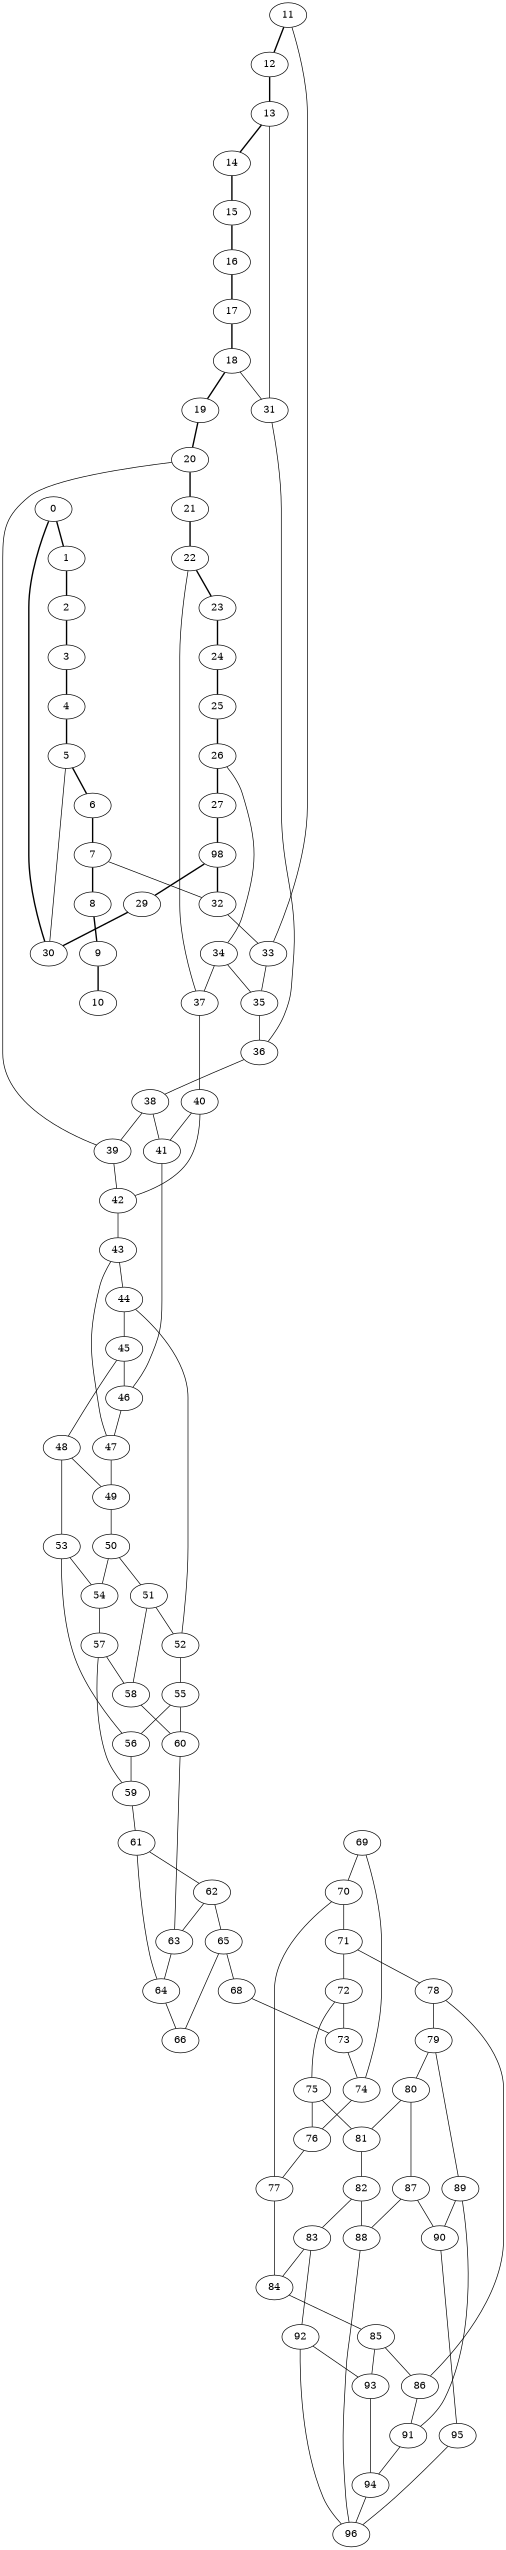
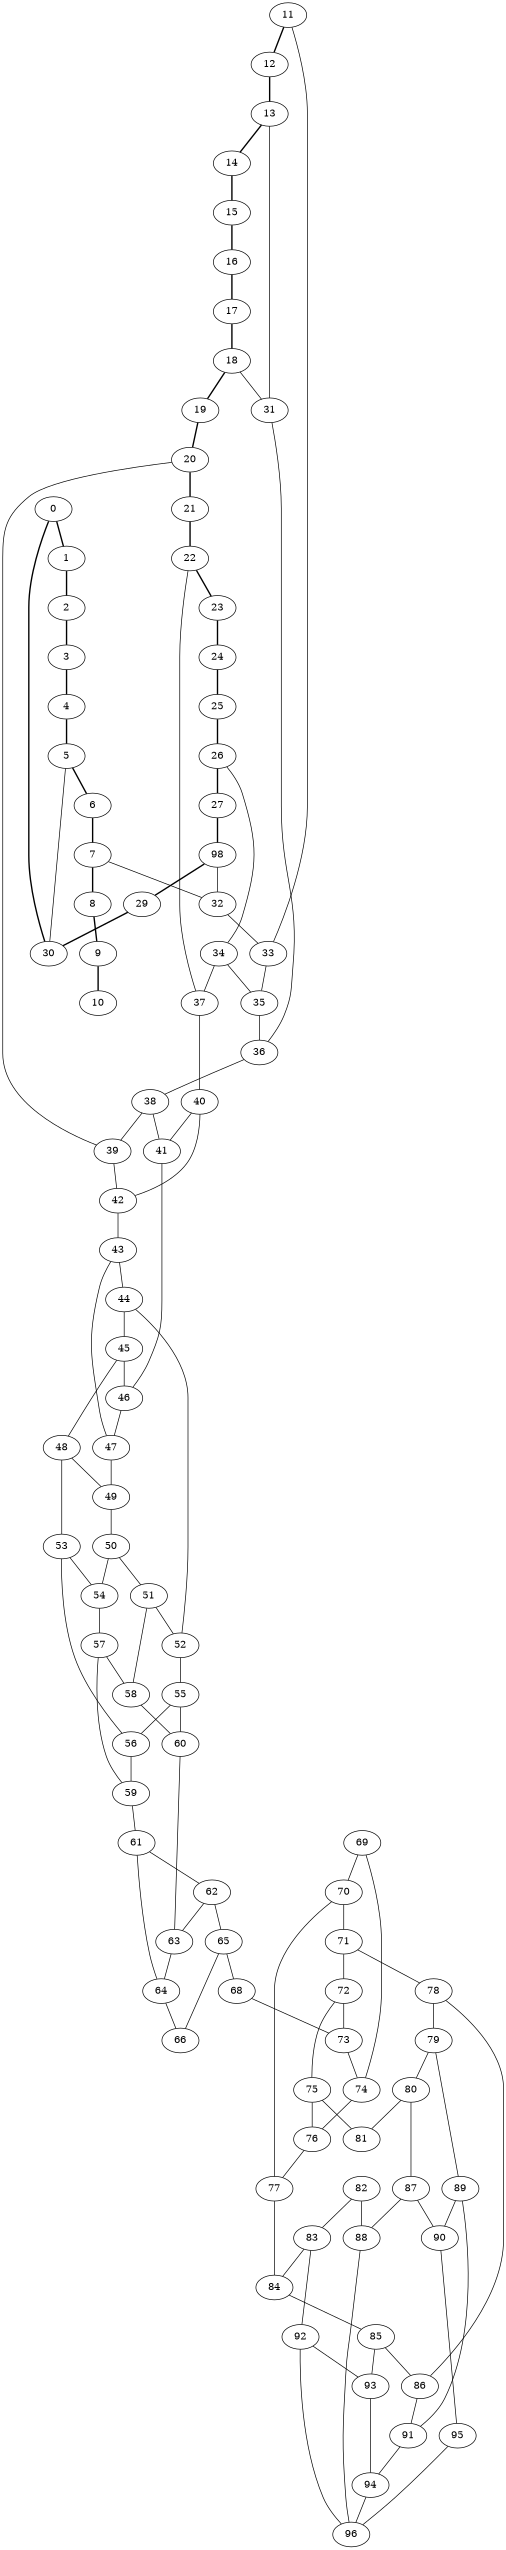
  graph {
    0
    1
    30
    2
    3
    4
    5
    6
    7
    8
    32
    9
    33
    10
    35
    11
    12
    13
    14
    31
    36
    15
    16
    38
    17
    18
    19
    20
    21
    39
    22
    42
    23
    37
    43
    24
    40
    25
    41
    26
    27
    34
    n43 [label=98]
    29
    46
    47
    44
    49
    45
    52
    48
    55
    50
    53
    56
    60
    54
    51
    57
    59
    58
    63
    61
    64
    62
    65
    66
    68
    73
    74
    69
    70
    71
    77
    76
    72
    78
    84
    75
    79
    86
    85
    81
    80
    89
    91
    82
    88
    83
    93
    87
    90
    94
    95
    96
    92
    0 -- 1 [style=bold]
    0 -- 30 [style=bold]
    1 -- 2 [style=bold]
    2 -- 3 [style=bold]
    3 -- 4 [style=bold]
    4 -- 5 [style=bold]
    5 -- 30
    5 -- 6 [style=bold]
    6 -- 7 [style=bold]
    7 -- 8 [style=bold]
    7 -- 32
    8 -- 9 [style=bold]
    32 -- 33
    9 -- 10 [style=bold]
    33 -- 35
    35 -- 36
    11 -- 33
    11 -- 12 [style=bold]
    12 -- 13 [style=bold]
    13 -- 14 [style=bold]
    13 -- 31
    14 -- 15 [style=bold]
    31 -- 36
    36 -- 38
    15 -- 16 [style=bold]
    16 -- 17 [style=bold]
    38 -- 39
    38 -- 41
    17 -- 18 [style=bold]
    18 -- 31
    18 -- 19 [style=bold]
    19 -- 20 [style=bold]
    20 -- 21 [style=bold]
    20 -- 39
    21 -- 22 [style=bold]
    39 -- 42
    22 -- 23 [style=bold]
    22 -- 37
    42 -- 43
    23 -- 24 [style=bold]
    37 -- 40
    43 -- 47
    43 -- 44
    24 -- 25 [style=bold]
    40 -- 42
    40 -- 41
    25 -- 26 [style=bold]
    41 -- 46
    26 -- 27 [style=bold]
    26 -- 34
    27 -- n43 [style=bold]
    34 -- 35
    34 -- 37
-   n43 -- 32 [style=bold]
+   n43 -- 32
    n43 -- 29 [style=bold]
    29 -- 30 [style=bold]
    46 -- 47
    47 -- 49
    44 -- 45
    44 -- 52
    49 -- 50
    45 -- 46
    45 -- 48
    52 -- 55
    48 -- 49
    48 -- 53
    55 -- 56
    55 -- 60
    50 -- 54
    50 -- 51
    53 -- 56
    53 -- 54
    56 -- 59
    60 -- 63
    54 -- 57
    51 -- 52
    51 -- 58
    57 -- 59
    57 -- 58
    59 -- 61
    58 -- 60
    63 -- 64
    61 -- 64
    61 -- 62
    64 -- 66
    62 -- 63
    62 -- 65
    65 -- 66
    65 -- 68
    68 -- 73
    73 -- 74
    74 -- 76
    69 -- 74
    69 -- 70
    70 -- 71
    70 -- 77
    71 -- 72
    71 -- 78
    77 -- 84
    76 -- 77
    72 -- 73
    72 -- 75
    78 -- 79
    78 -- 86
    84 -- 85
    75 -- 76
    75 -- 81
    79 -- 80
    79 -- 89
    86 -- 91
    85 -- 86
    85 -- 93
-   81 -- 82
    80 -- 81
    80 -- 87
    89 -- 91
    89 -- 90
    91 -- 94
    82 -- 88
    82 -- 83
    88 -- 96
    83 -- 84
    83 -- 92
    93 -- 94
    87 -- 88
    87 -- 90
    90 -- 95
    94 -- 96
    95 -- 96
    92 -- 93
    92 -- 96
  }
